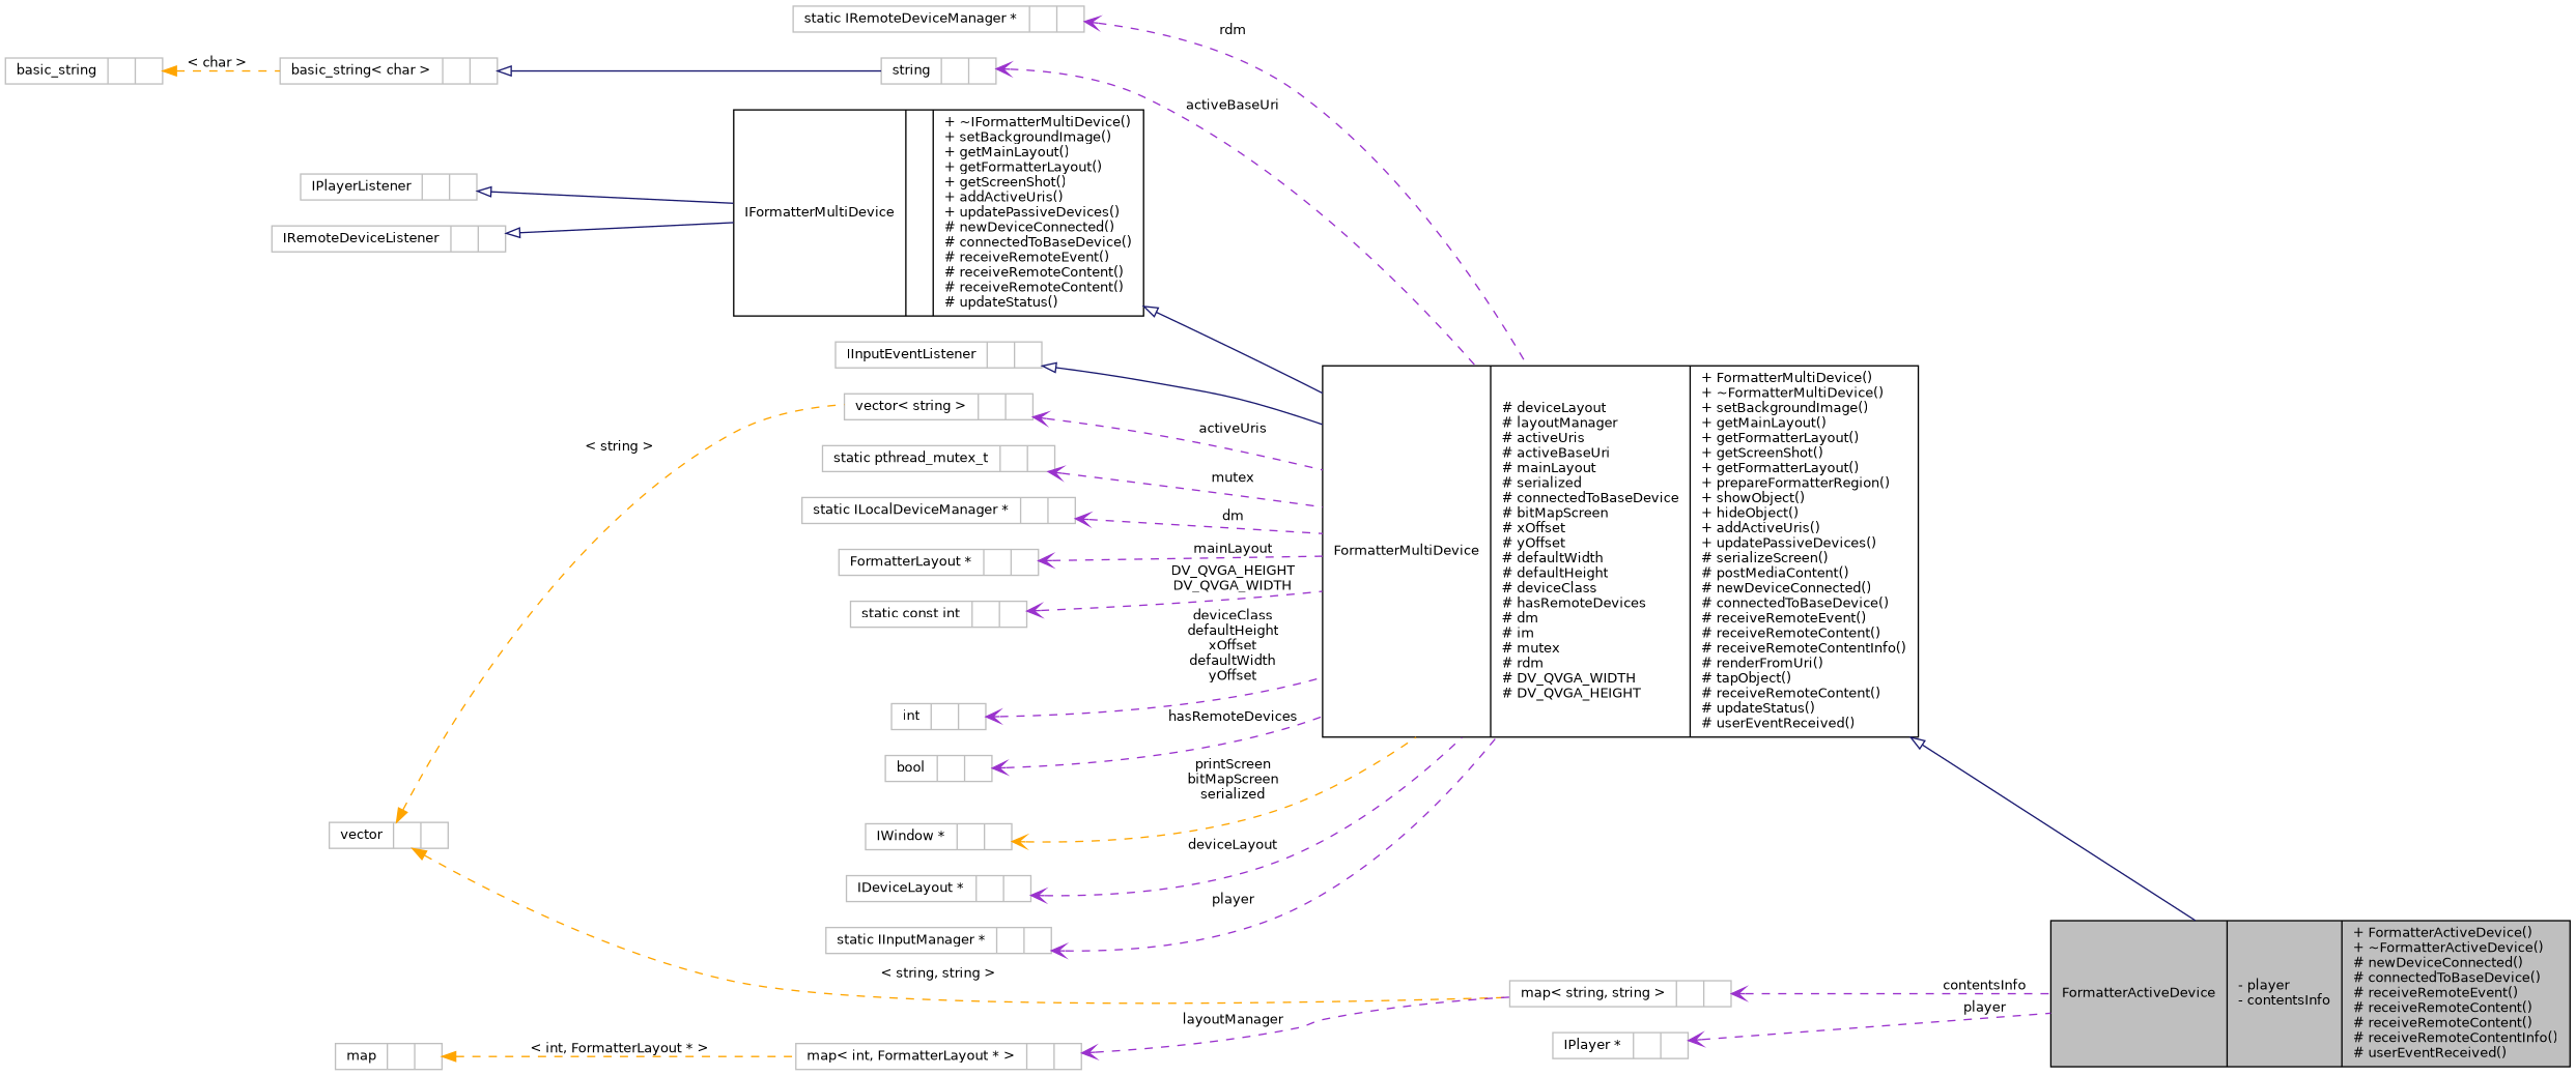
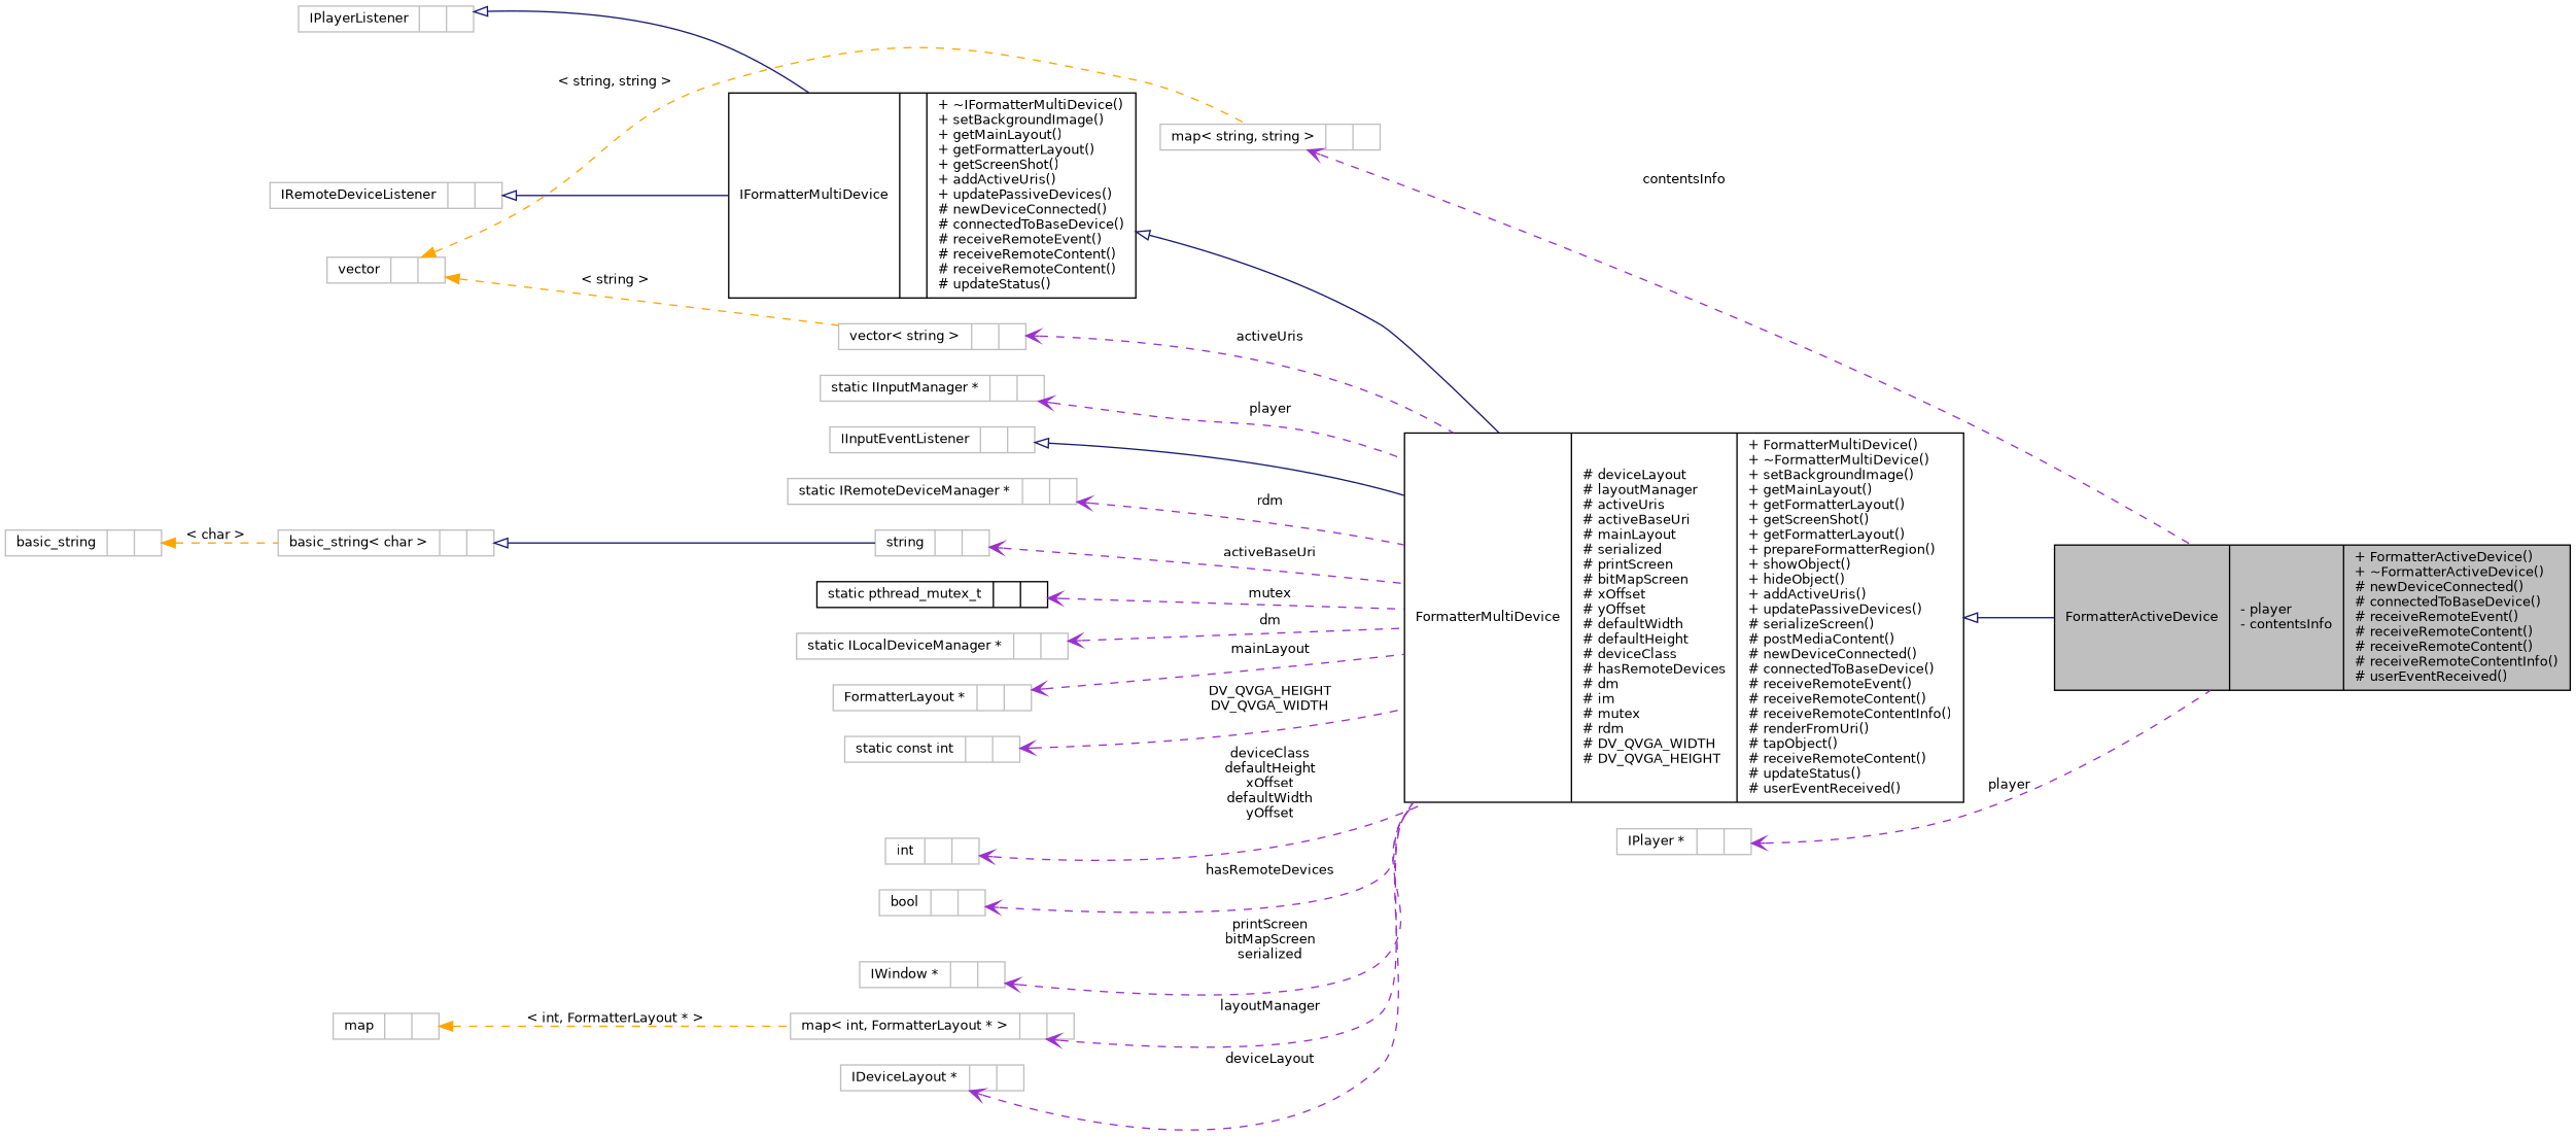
  digraph {
    fontname="DejaVu Sans"
    rankdir=LR
    node [color=grey75 fillcolor=white fontname="DejaVu Sans" fontsize=10 shape=record style=filled]
    edge [arrowtail=open color=darkorchid3 dir=back fontname="DejaVu Sans" fontsize=10 labelfontname="FreeSans.ttf" labelfontsize=10 style=dashed]
    n1 [color=black fillcolor=grey75 fontcolor=black height=0.2 label="{FormatterActiveDevice\n|- player\l- contentsInfo\l|+ FormatterActiveDevice()\l+ ~FormatterActiveDevice()\l# newDeviceConnected()\l# connectedToBaseDevice()\l# receiveRemoteEvent()\l# receiveRemoteContent()\l# receiveRemoteContent()\l# receiveRemoteContentInfo()\l# userEventReceived()\l}" width=0.4]
-   n2 [color=black height=0.2 label="{FormatterMultiDevice\n|# deviceLayout\l# layoutManager\l# activeUris\l# activeBaseUri\l# mainLayout\l# serialized\l# connectedToBaseDevice\l# bitMapScreen\l# xOffset\l# yOffset\l# defaultWidth\l# defaultHeight\l# deviceClass\l# hasRemoteDevices\l# dm\l# im\l# mutex\l# rdm\l# DV_QVGA_WIDTH\l# DV_QVGA_HEIGHT\l|+ FormatterMultiDevice()\l+ ~FormatterMultiDevice()\l+ setBackgroundImage()\l+ getMainLayout()\l+ getFormatterLayout()\l+ getScreenShot()\l+ getFormatterLayout()\l+ prepareFormatterRegion()\l+ showObject()\l+ hideObject()\l+ addActiveUris()\l+ updatePassiveDevices()\l# serializeScreen()\l# postMediaContent()\l# newDeviceConnected()\l# connectedToBaseDevice()\l# receiveRemoteEvent()\l# receiveRemoteContent()\l# receiveRemoteContentInfo()\l# renderFromUri()\l# tapObject()\l# receiveRemoteContent()\l# updateStatus()\l# userEventReceived()\l}" width=0.4]
+   n2 [color=black height=0.2 label="{FormatterMultiDevice\n|# deviceLayout\l# layoutManager\l# activeUris\l# activeBaseUri\l# mainLayout\l# serialized\l# printScreen\l# bitMapScreen\l# xOffset\l# yOffset\l# defaultWidth\l# defaultHeight\l# deviceClass\l# hasRemoteDevices\l# dm\l# im\l# mutex\l# rdm\l# DV_QVGA_WIDTH\l# DV_QVGA_HEIGHT\l|+ FormatterMultiDevice()\l+ ~FormatterMultiDevice()\l+ setBackgroundImage()\l+ getMainLayout()\l+ getFormatterLayout()\l+ getScreenShot()\l+ getFormatterLayout()\l+ prepareFormatterRegion()\l+ showObject()\l+ hideObject()\l+ addActiveUris()\l+ updatePassiveDevices()\l# serializeScreen()\l# postMediaContent()\l# newDeviceConnected()\l# connectedToBaseDevice()\l# receiveRemoteEvent()\l# receiveRemoteContent()\l# receiveRemoteContentInfo()\l# renderFromUri()\l# tapObject()\l# receiveRemoteContent()\l# updateStatus()\l# userEventReceived()\l}" width=0.4]
    n3 [color=black height=0.2 label="{IFormatterMultiDevice\n||+ ~IFormatterMultiDevice()\l+ setBackgroundImage()\l+ getMainLayout()\l+ getFormatterLayout()\l+ getScreenShot()\l+ addActiveUris()\l+ updatePassiveDevices()\l# newDeviceConnected()\l# connectedToBaseDevice()\l# receiveRemoteEvent()\l# receiveRemoteContent()\l# receiveRemoteContent()\l# updateStatus()\l}" width=0.4]
    n4 [height=0.2 label="{IRemoteDeviceListener\n||}" width=0.4]
    n5 [height=0.2 label="{IPlayerListener\n||}" width=0.4]
    n6 [height=0.2 label="{IInputEventListener\n||}" width=0.4]
    n7 [height=0.2 label="{vector\< string \>\n||}" width=0.4]
    n8 [height=0.2 label="{vector\n||}" width=0.4]
    n9 [height=0.2 label="{map\< string, string \>\n||}" width=0.4]
    n10 [height=0.2 label="{map\< int, FormatterLayout * \>\n||}" width=0.4]
    n11 [height=0.2 label="{map\n||}" width=0.4]
-   n12 [height=0.2 label="{static pthread_mutex_t\n||}" width=0.4]
+   n12 [color=black height=0.2 label="{static pthread_mutex_t\n||}" width=0.4]
    n13 [height=0.2 label="{static ILocalDeviceManager *\n||}" width=0.4]
    n14 [height=0.2 label="{FormatterLayout *\n||}" width=0.4]
    n15 [height=0.2 label="{static const int\n||}" width=0.4]
    n16 [height=0.2 label="{int\n||}" width=0.4]
    n17 [height=0.2 label="{bool\n||}" width=0.4]
    n18 [height=0.2 label="{IWindow *\n||}" width=0.4]
    n19 [height=0.2 label="{string\n||}" width=0.4]
    n20 [height=0.2 label="{basic_string\< char \>\n||}" width=0.4]
    n21 [height=0.2 label="{basic_string\n||}" width=0.4]
    n22 [height=0.2 label="{IDeviceLayout *\n||}" width=0.4]
    n23 [height=0.2 label="{static IInputManager *\n||}" width=0.4]
    n24 [height=0.2 label="{static IRemoteDeviceManager *\n||}" width=0.4]
    n25 [height=0.2 label="{IPlayer *\n||}" width=0.4]
    n2 -> n1 [arrowtail=empty color=midnightblue style=solid]
    n3 -> n2 [arrowtail=empty color=midnightblue style=solid]
    n4 -> n3 [arrowtail=empty color=midnightblue style=solid]
    n5 -> n3 [arrowtail=empty color=midnightblue style=solid]
    n6 -> n2 [arrowtail=empty color=midnightblue style=solid]
    n7 -> n2 [label=activeUris]
    n8 -> n7 [color=orange label="\< string \>" arrowtail=""]
    n8 -> n9 [color=orange label="\< string, string \>" arrowtail=""]
    n9 -> n1 [label=contentsInfo]
-   n10 -> n9 [label=layoutManager]
+   n10 -> n2 [label=layoutManager]
    n11 -> n10 [color=orange label="\< int, FormatterLayout * \>" arrowtail=""]
    n12 -> n2 [label=mutex]
    n13 -> n2 [label=dm]
    n14 -> n2 [label=mainLayout]
    n15 -> n2 [label="DV_QVGA_HEIGHT\nDV_QVGA_WIDTH"]
    n16 -> n2 [label="deviceClass\ndefaultHeight\nxOffset\ndefaultWidth\nyOffset"]
    n17 -> n2 [label=hasRemoteDevices]
-   n18 -> n2 [color=orange label="printScreen\nbitMapScreen\nserialized"]
+   n18 -> n2 [label="printScreen\nbitMapScreen\nserialized"]
    n19 -> n2 [label=activeBaseUri]
    n20 -> n19 [arrowtail=empty color=midnightblue style=solid]
    n21 -> n20 [color=orange label="\< char \>" arrowtail=""]
    n22 -> n2 [label=deviceLayout]
    n23 -> n2 [label=player]
    n24 -> n2 [label=rdm]
    n25 -> n1 [label=player]
  }
